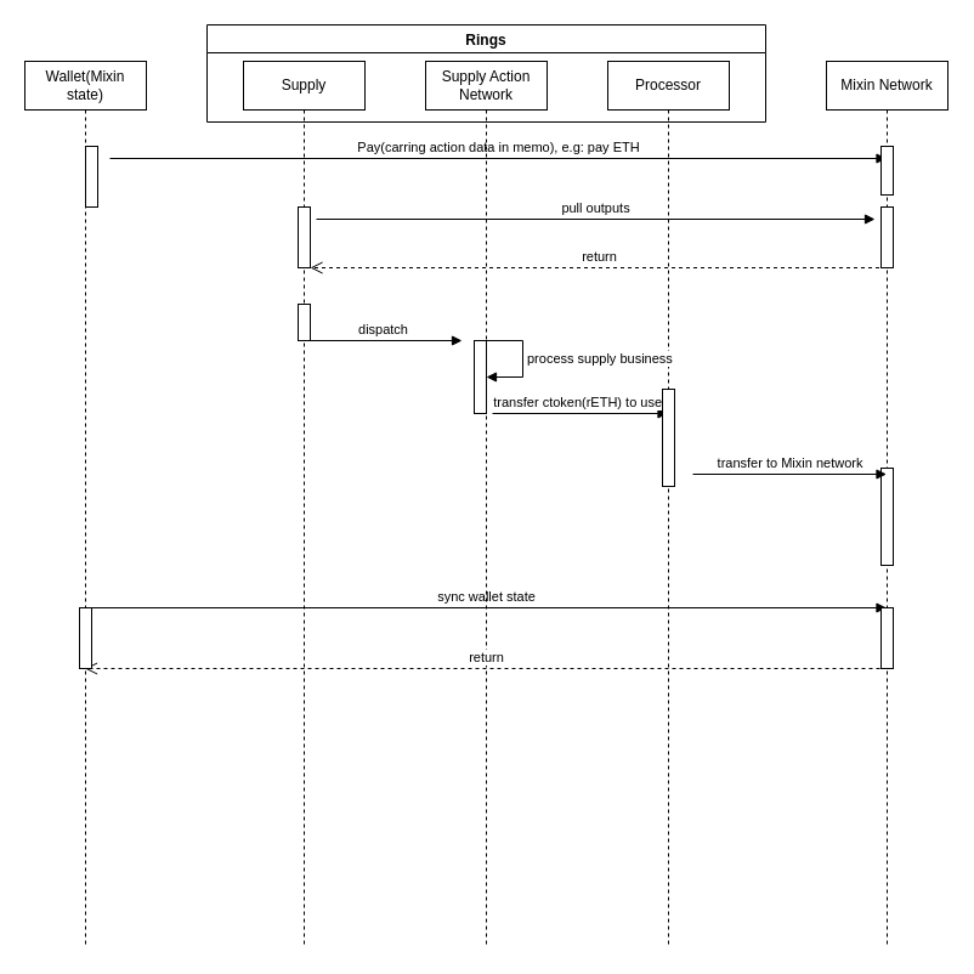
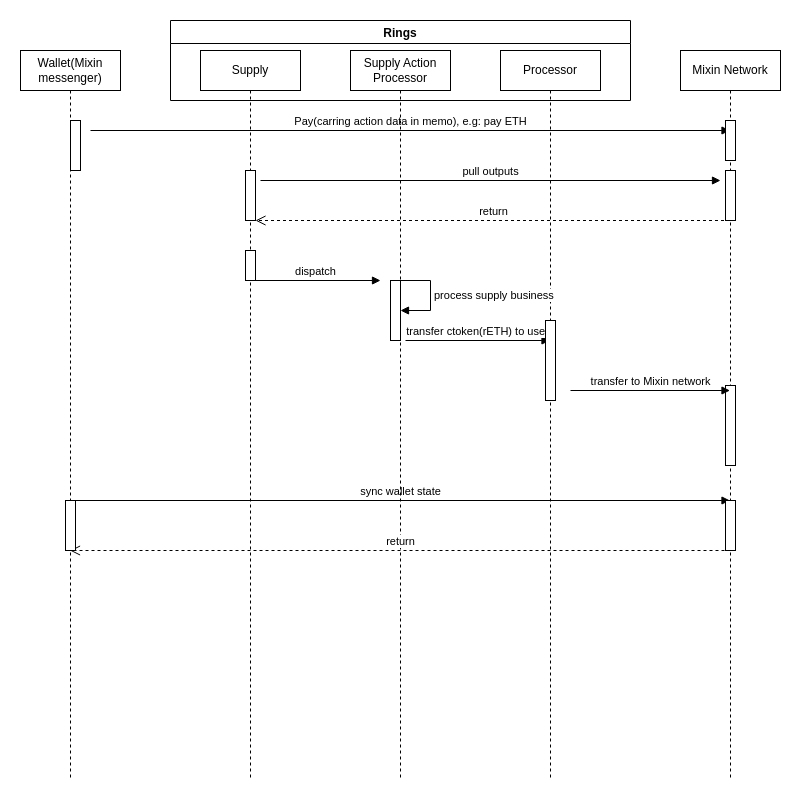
  <mxCell id="0" />
  <mxCell id="1" parent="0" />
- <mxCell id="2" value="Wallet(Mixin state)" style="shape=umlLifeline;perimeter=lifelinePerimeter;whiteSpace=wrap;html=1;container=1;collapsible=0;recursiveResize=0;outlineConnect=0;" parent="1" vertex="1"><mxGeometry x="20" y="50" width="100" height="730" as="geometry" /></mxCell>
+ <mxCell id="2" value="Wallet(Mixin messenger)" style="shape=umlLifeline;perimeter=lifelinePerimeter;whiteSpace=wrap;html=1;container=1;collapsible=0;recursiveResize=0;outlineConnect=0;" parent="1" vertex="1"><mxGeometry x="20" y="50" width="100" height="730" as="geometry" /></mxCell>
  <mxCell id="3" value="" style="html=1;points=[];perimeter=orthogonalPerimeter;" parent="2" vertex="1"><mxGeometry x="50" y="70" width="10" height="50" as="geometry" /></mxCell>
  <mxCell id="4" value="Pay(carring action data in memo), e.g: pay ETH" style="html=1;verticalAlign=bottom;endArrow=block;" parent="2" target="6" edge="1"><mxGeometry width="80" relative="1" as="geometry"><mxPoint x="70" y="80" as="sourcePoint" /><mxPoint x="150" y="80" as="targetPoint" /></mxGeometry></mxCell>
  <mxCell id="5" value="sync wallet state" style="html=1;verticalAlign=bottom;endArrow=block;" parent="2" target="6" edge="1"><mxGeometry width="80" relative="1" as="geometry"><mxPoint x="50" y="450" as="sourcePoint" /><mxPoint x="130" y="450" as="targetPoint" /></mxGeometry></mxCell>
  <mxCell id="6" value="Mixin Network" style="shape=umlLifeline;perimeter=lifelinePerimeter;whiteSpace=wrap;html=1;container=1;collapsible=0;recursiveResize=0;outlineConnect=0;" parent="1" vertex="1"><mxGeometry x="680" y="50" width="100" height="730" as="geometry" /></mxCell>
  <mxCell id="7" value="" style="html=1;points=[];perimeter=orthogonalPerimeter;" parent="6" vertex="1"><mxGeometry x="45" y="70" width="10" height="40" as="geometry" /></mxCell>
  <mxCell id="8" value="" style="html=1;points=[];perimeter=orthogonalPerimeter;" parent="6" vertex="1"><mxGeometry x="45" y="335" width="10" height="80" as="geometry" /></mxCell>
  <mxCell id="9" value="Rings" style="swimlane;" parent="1" vertex="1"><mxGeometry x="170" y="20" width="460" height="80" as="geometry" /></mxCell>
  <mxCell id="10" value="" style="html=1;points=[];perimeter=orthogonalPerimeter;" parent="9" vertex="1"><mxGeometry x="220" y="260" width="10" height="60" as="geometry" /></mxCell>
  <mxCell id="11" value="transfer ctoken(rETH) to user" style="html=1;verticalAlign=bottom;endArrow=block;" parent="9" edge="1"><mxGeometry width="80" relative="1" as="geometry"><mxPoint x="235" y="320" as="sourcePoint" /><mxPoint x="379.5" y="320" as="targetPoint" /></mxGeometry></mxCell>
  <mxCell id="12" value="Supply" style="shape=umlLifeline;perimeter=lifelinePerimeter;whiteSpace=wrap;html=1;container=1;collapsible=0;recursiveResize=0;outlineConnect=0;" parent="1" vertex="1"><mxGeometry x="200" y="50" width="100" height="730" as="geometry" /></mxCell>
  <mxCell id="13" value="" style="html=1;points=[];perimeter=orthogonalPerimeter;" parent="12" vertex="1"><mxGeometry x="45" y="200" width="10" height="30" as="geometry" /></mxCell>
  <mxCell id="14" value="dispatch" style="html=1;verticalAlign=bottom;endArrow=block;" parent="12" source="12" edge="1"><mxGeometry width="80" relative="1" as="geometry"><mxPoint x="70" y="230" as="sourcePoint" /><mxPoint x="180" y="230" as="targetPoint" /></mxGeometry></mxCell>
  <mxCell id="15" value="pull outputs" style="html=1;verticalAlign=bottom;endArrow=block;" parent="12" edge="1"><mxGeometry width="80" relative="1" as="geometry"><mxPoint x="60" y="130" as="sourcePoint" /><mxPoint x="520" y="130" as="targetPoint" /></mxGeometry></mxCell>
  <mxCell id="16" value="Processor" style="shape=umlLifeline;perimeter=lifelinePerimeter;whiteSpace=wrap;html=1;container=1;collapsible=0;recursiveResize=0;outlineConnect=0;" parent="1" vertex="1"><mxGeometry x="500" y="50" width="100" height="730" as="geometry" /></mxCell>
  <mxCell id="17" value="" style="html=1;points=[];perimeter=orthogonalPerimeter;" parent="16" vertex="1"><mxGeometry x="45" y="270" width="10" height="80" as="geometry" /></mxCell>
  <mxCell id="18" value="transfer to Mixin network" style="html=1;verticalAlign=bottom;endArrow=block;" parent="16" edge="1"><mxGeometry width="80" relative="1" as="geometry"><mxPoint x="70" y="340" as="sourcePoint" /><mxPoint x="229.5" y="340" as="targetPoint" /></mxGeometry></mxCell>
- <mxCell id="19" value="Supply Action Network" style="shape=umlLifeline;perimeter=lifelinePerimeter;whiteSpace=wrap;html=1;container=1;collapsible=0;recursiveResize=0;outlineConnect=0;" parent="1" vertex="1"><mxGeometry x="350" y="50" width="100" height="730" as="geometry" /></mxCell>
+ <mxCell id="19" value="Supply Action Processor" style="shape=umlLifeline;perimeter=lifelinePerimeter;whiteSpace=wrap;html=1;container=1;collapsible=0;recursiveResize=0;outlineConnect=0;" parent="1" vertex="1"><mxGeometry x="350" y="50" width="100" height="730" as="geometry" /></mxCell>
  <mxCell id="20" value="process supply business" style="edgeStyle=orthogonalEdgeStyle;html=1;align=left;spacingLeft=2;endArrow=block;rounded=0;" parent="19" edge="1"><mxGeometry relative="1" as="geometry"><mxPoint x="50" y="230" as="sourcePoint" /><Array as="points"><mxPoint x="80" y="230" /><mxPoint x="80" y="260" /><mxPoint x="55" y="260" /></Array><mxPoint x="50" y="260" as="targetPoint" /></mxGeometry></mxCell>
  <mxCell id="21" value="return" style="html=1;verticalAlign=bottom;endArrow=open;dashed=1;endSize=8;" parent="1" source="6" edge="1"><mxGeometry relative="1" as="geometry"><mxPoint x="550" y="220" as="sourcePoint" /><mxPoint x="255" y="220" as="targetPoint" /></mxGeometry></mxCell>
  <mxCell id="22" value="return" style="html=1;verticalAlign=bottom;endArrow=open;dashed=1;endSize=8;exitX=0.5;exitY=0.875;exitDx=0;exitDy=0;exitPerimeter=0;" parent="1" target="2" edge="1"><mxGeometry relative="1" as="geometry"><mxPoint x="730" y="550" as="sourcePoint" /><mxPoint x="370" y="570" as="targetPoint" /></mxGeometry></mxCell>
  <mxCell id="23" value="" style="html=1;points=[];perimeter=orthogonalPerimeter;" parent="1" vertex="1"><mxGeometry x="725" y="170" width="10" height="50" as="geometry" /></mxCell>
  <mxCell id="24" value="" style="html=1;points=[];perimeter=orthogonalPerimeter;" parent="1" vertex="1"><mxGeometry x="245" y="170" width="10" height="50" as="geometry" /></mxCell>
  <mxCell id="25" value="" style="html=1;points=[];perimeter=orthogonalPerimeter;" parent="1" vertex="1"><mxGeometry x="65" y="500" width="10" height="50" as="geometry" /></mxCell>
  <mxCell id="26" value="" style="html=1;points=[];perimeter=orthogonalPerimeter;" parent="1" vertex="1"><mxGeometry x="725" y="500" width="10" height="50" as="geometry" /></mxCell>
